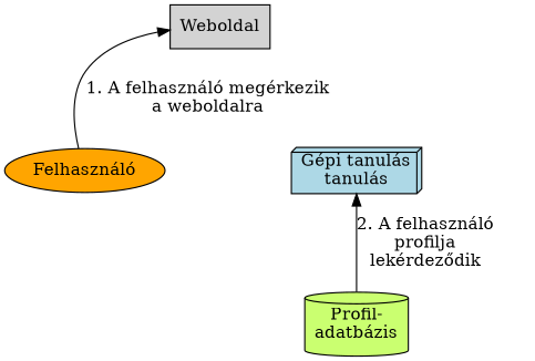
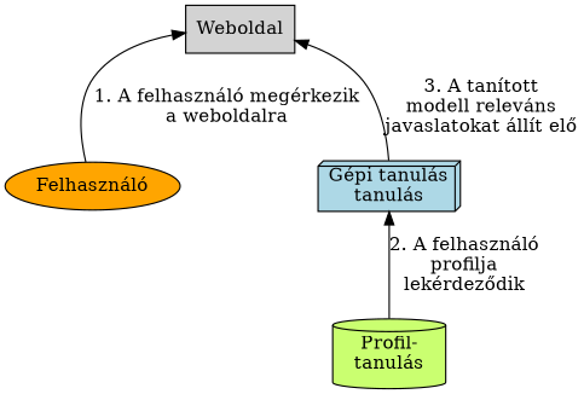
  digraph {
    rankdir=BT
    node [style=filled]
    n1 [fillcolor=orange label="Felhasználó"]
    n2 [fillcolor=lightgray label=Weboldal shape=rectangle]
-   n3 [fillcolor=darkolivegreen1 label="Profil-\nadatbázis" shape=cylinder]
+   n3 [fillcolor=darkolivegreen1 label="Profil-\ntanulás" shape=cylinder]
    n4 [fillcolor=lightblue label="Gépi tanulás\ntanulás" shape=box3d]
    n1 -> n2 [label="1. A felhasználó megérkezik\na weboldalra"]
    n3 -> n4 [label="2. A felhasználó\nprofilja\nlekérdeződik"]
+   n4 -> n2 [label="3. A tanított\nmodell releváns\njavaslatokat állít elő"]
  }
